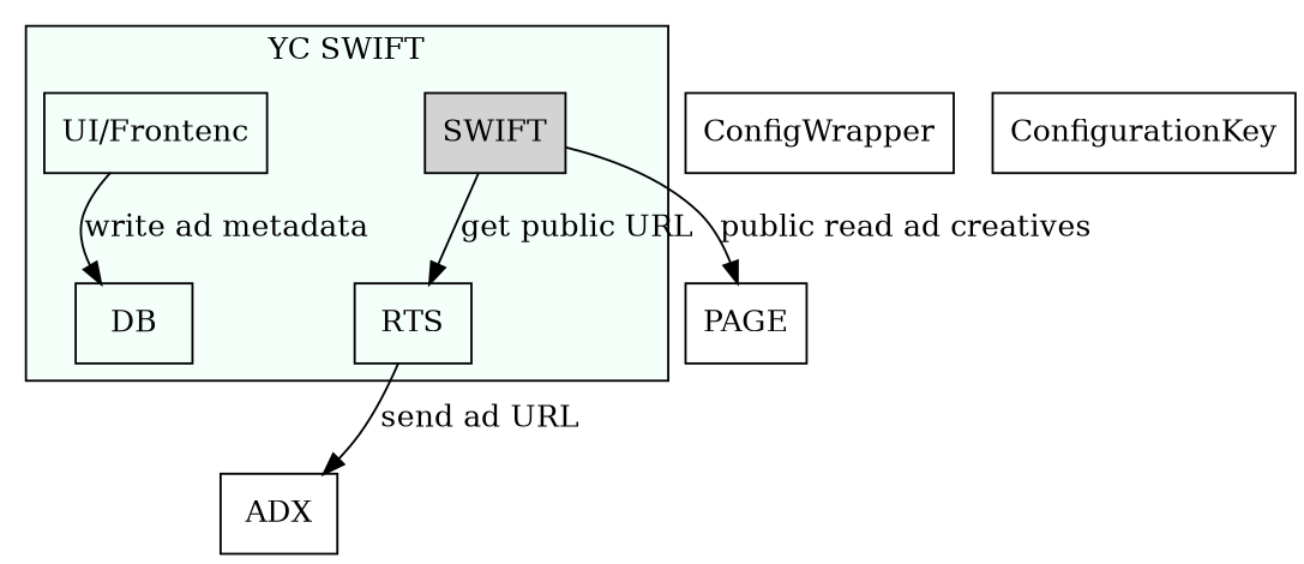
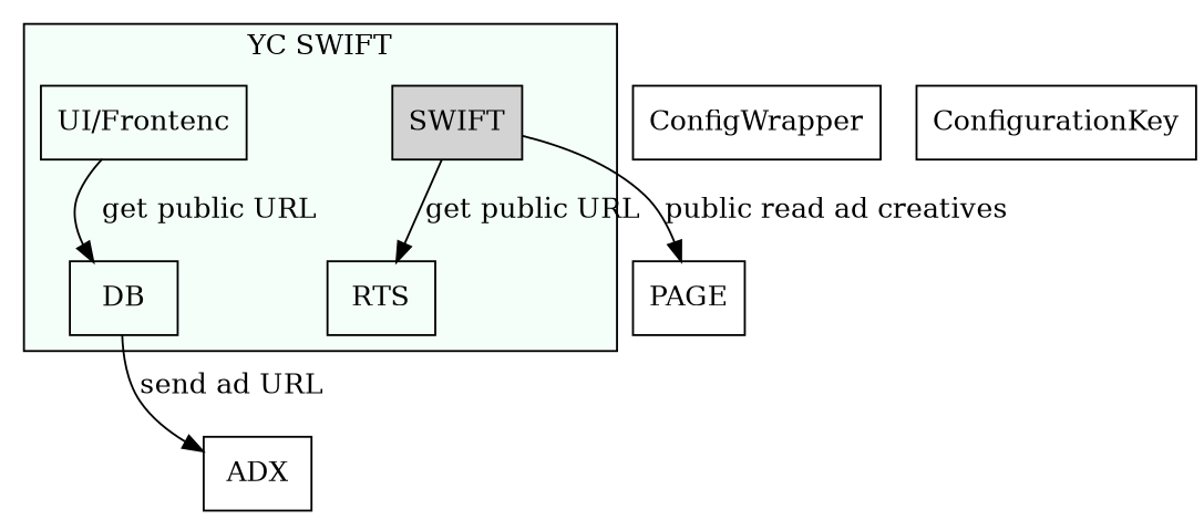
  digraph {
    node [shape=record]
    edge [style=solid]
    RTS
    SWIFT [style=filled]
    DB
    n4 [label="UI/Frontenc"]
    ADX
    PAGE
    ConfigWrapper
    ConfigurationKey
    subgraph cluster_1 {
      bgcolor=mintcream
      label="YC SWIFT"
      RTS
      SWIFT
      DB
      n4
    }
-   RTS -> ADX [label="send ad URL"]
+   DB -> ADX [label="send ad URL"]
    SWIFT -> RTS [label="get public URL"]
    SWIFT -> PAGE [label="public read ad creatives"]
-   n4 -> DB [label="write ad metadata"]
+   n4 -> DB [label="get public URL"]
  }
